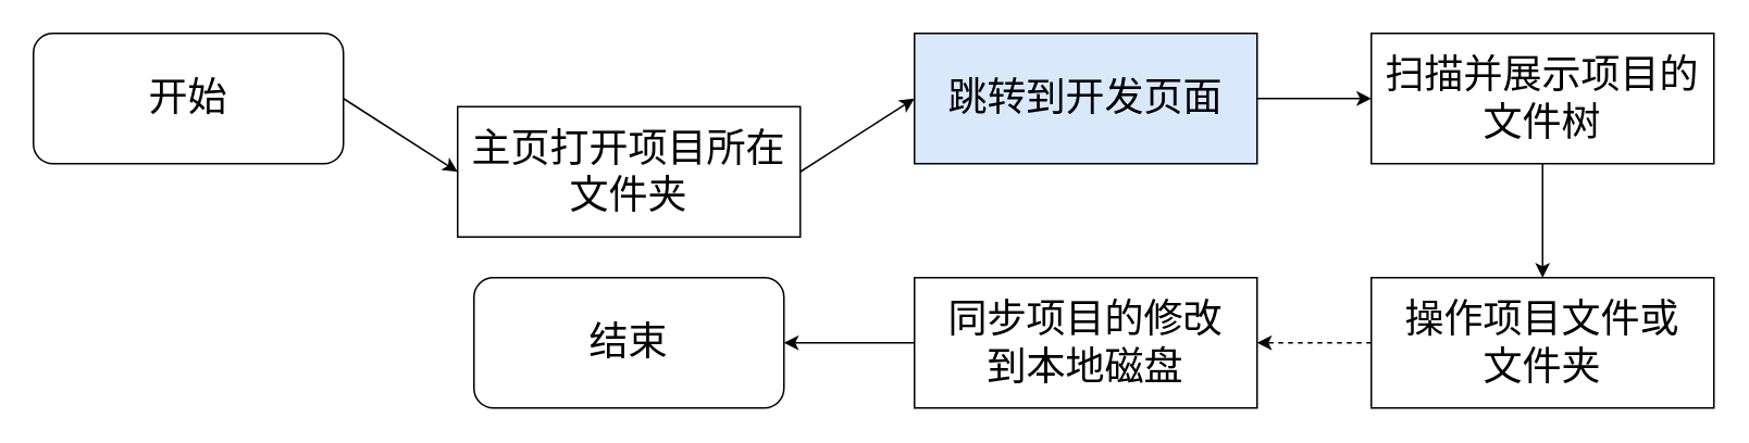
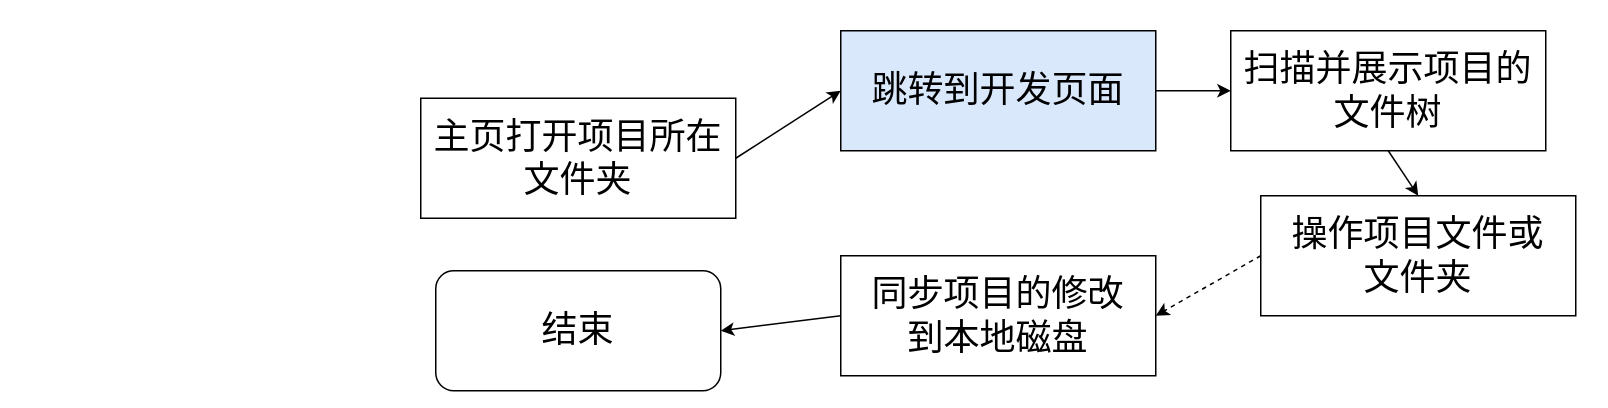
  <mxCell id="0" />
  <mxCell id="1" parent="0" />
- <mxCell id="2" style="edgeStyle=none;html=1;exitX=1;exitY=0.5;exitDx=0;exitDy=0;entryX=0;entryY=0.5;entryDx=0;entryDy=0;fontSize=24;" edge="1" parent="1" source="3" target="5"><mxGeometry relative="1" as="geometry" /></mxCell>
- <mxCell id="3" value="&lt;font style=&quot;font-size: 24px;&quot;&gt;开始&lt;/font&gt;" style="rounded=1;whiteSpace=wrap;html=1;" vertex="1" parent="1"><mxGeometry x="20" y="20" width="190" height="80" as="geometry" /></mxCell>
  <mxCell id="4" style="edgeStyle=none;html=1;exitX=1;exitY=0.5;exitDx=0;exitDy=0;entryX=0;entryY=0.5;entryDx=0;entryDy=0;fontSize=24;" edge="1" parent="1" source="5" target="7"><mxGeometry relative="1" as="geometry" /></mxCell>
  <mxCell id="5" value="主页打开项目所在文件夹" style="rounded=0;whiteSpace=wrap;html=1;fontSize=24;" vertex="1" parent="1"><mxGeometry x="280" y="65" width="210" height="80" as="geometry" /></mxCell>
  <mxCell id="6" style="edgeStyle=none;html=1;exitX=1;exitY=0.5;exitDx=0;exitDy=0;entryX=0;entryY=0.5;entryDx=0;entryDy=0;fontSize=24;" edge="1" parent="1" source="7" target="9"><mxGeometry relative="1" as="geometry" /></mxCell>
  <mxCell id="7" value="跳转到开发页面" style="rounded=0;whiteSpace=wrap;html=1;fontSize=24;fillColor=#dae8fc;" vertex="1" parent="1"><mxGeometry x="560" y="20" width="210" height="80" as="geometry" /></mxCell>
  <mxCell id="8" style="edgeStyle=none;html=1;exitX=0.5;exitY=1;exitDx=0;exitDy=0;entryX=0.5;entryY=0;entryDx=0;entryDy=0;fontSize=24;" edge="1" parent="1" source="9" target="11"><mxGeometry relative="1" as="geometry" /></mxCell>
- <mxCell id="9" value="扫描并展示项目的文件树" style="rounded=0;whiteSpace=wrap;html=1;fontSize=24;" vertex="1" parent="1"><mxGeometry x="840" y="20" width="210" height="80" as="geometry" /></mxCell>
+ <mxCell id="9" value="扫描并展示项目的文件树" style="rounded=0;whiteSpace=wrap;html=1;fontSize=24;" vertex="1" parent="1"><mxGeometry x="820" y="20" width="210" height="80" as="geometry" /></mxCell>
  <mxCell id="10" style="edgeStyle=none;html=1;exitX=0;exitY=0.5;exitDx=0;exitDy=0;entryX=1;entryY=0.5;entryDx=0;entryDy=0;fontSize=24;dashed=1;" edge="1" parent="1" source="11" target="13"><mxGeometry relative="1" as="geometry" /></mxCell>
- <mxCell id="11" value="操作项目文件或&lt;br&gt;文件夹" style="rounded=0;whiteSpace=wrap;html=1;fontSize=24;" vertex="1" parent="1"><mxGeometry x="840" y="170" width="210" height="80" as="geometry" /></mxCell>
+ <mxCell id="11" value="操作项目文件或&lt;br&gt;文件夹" style="rounded=0;whiteSpace=wrap;html=1;fontSize=24;" vertex="1" parent="1"><mxGeometry x="840" y="130" width="210" height="80" as="geometry" /></mxCell>
  <mxCell id="12" style="edgeStyle=none;html=1;exitX=0;exitY=0.5;exitDx=0;exitDy=0;entryX=1;entryY=0.5;entryDx=0;entryDy=0;fontSize=24;" edge="1" parent="1" source="13" target="14"><mxGeometry relative="1" as="geometry" /></mxCell>
  <mxCell id="13" value="同步项目的修改&lt;br&gt;到本地磁盘" style="rounded=0;whiteSpace=wrap;html=1;fontSize=24;" vertex="1" parent="1"><mxGeometry x="560" y="170" width="210" height="80" as="geometry" /></mxCell>
- <mxCell id="14" value="&lt;font style=&quot;font-size: 24px;&quot;&gt;结束&lt;/font&gt;" style="rounded=1;whiteSpace=wrap;html=1;" vertex="1" parent="1"><mxGeometry x="290" y="170" width="190" height="80" as="geometry" /></mxCell>
+ <mxCell id="14" value="&lt;font style=&quot;font-size: 24px;&quot;&gt;结束&lt;/font&gt;" style="rounded=1;whiteSpace=wrap;html=1;" vertex="1" parent="1"><mxGeometry x="290" y="180" width="190" height="80" as="geometry" /></mxCell>
